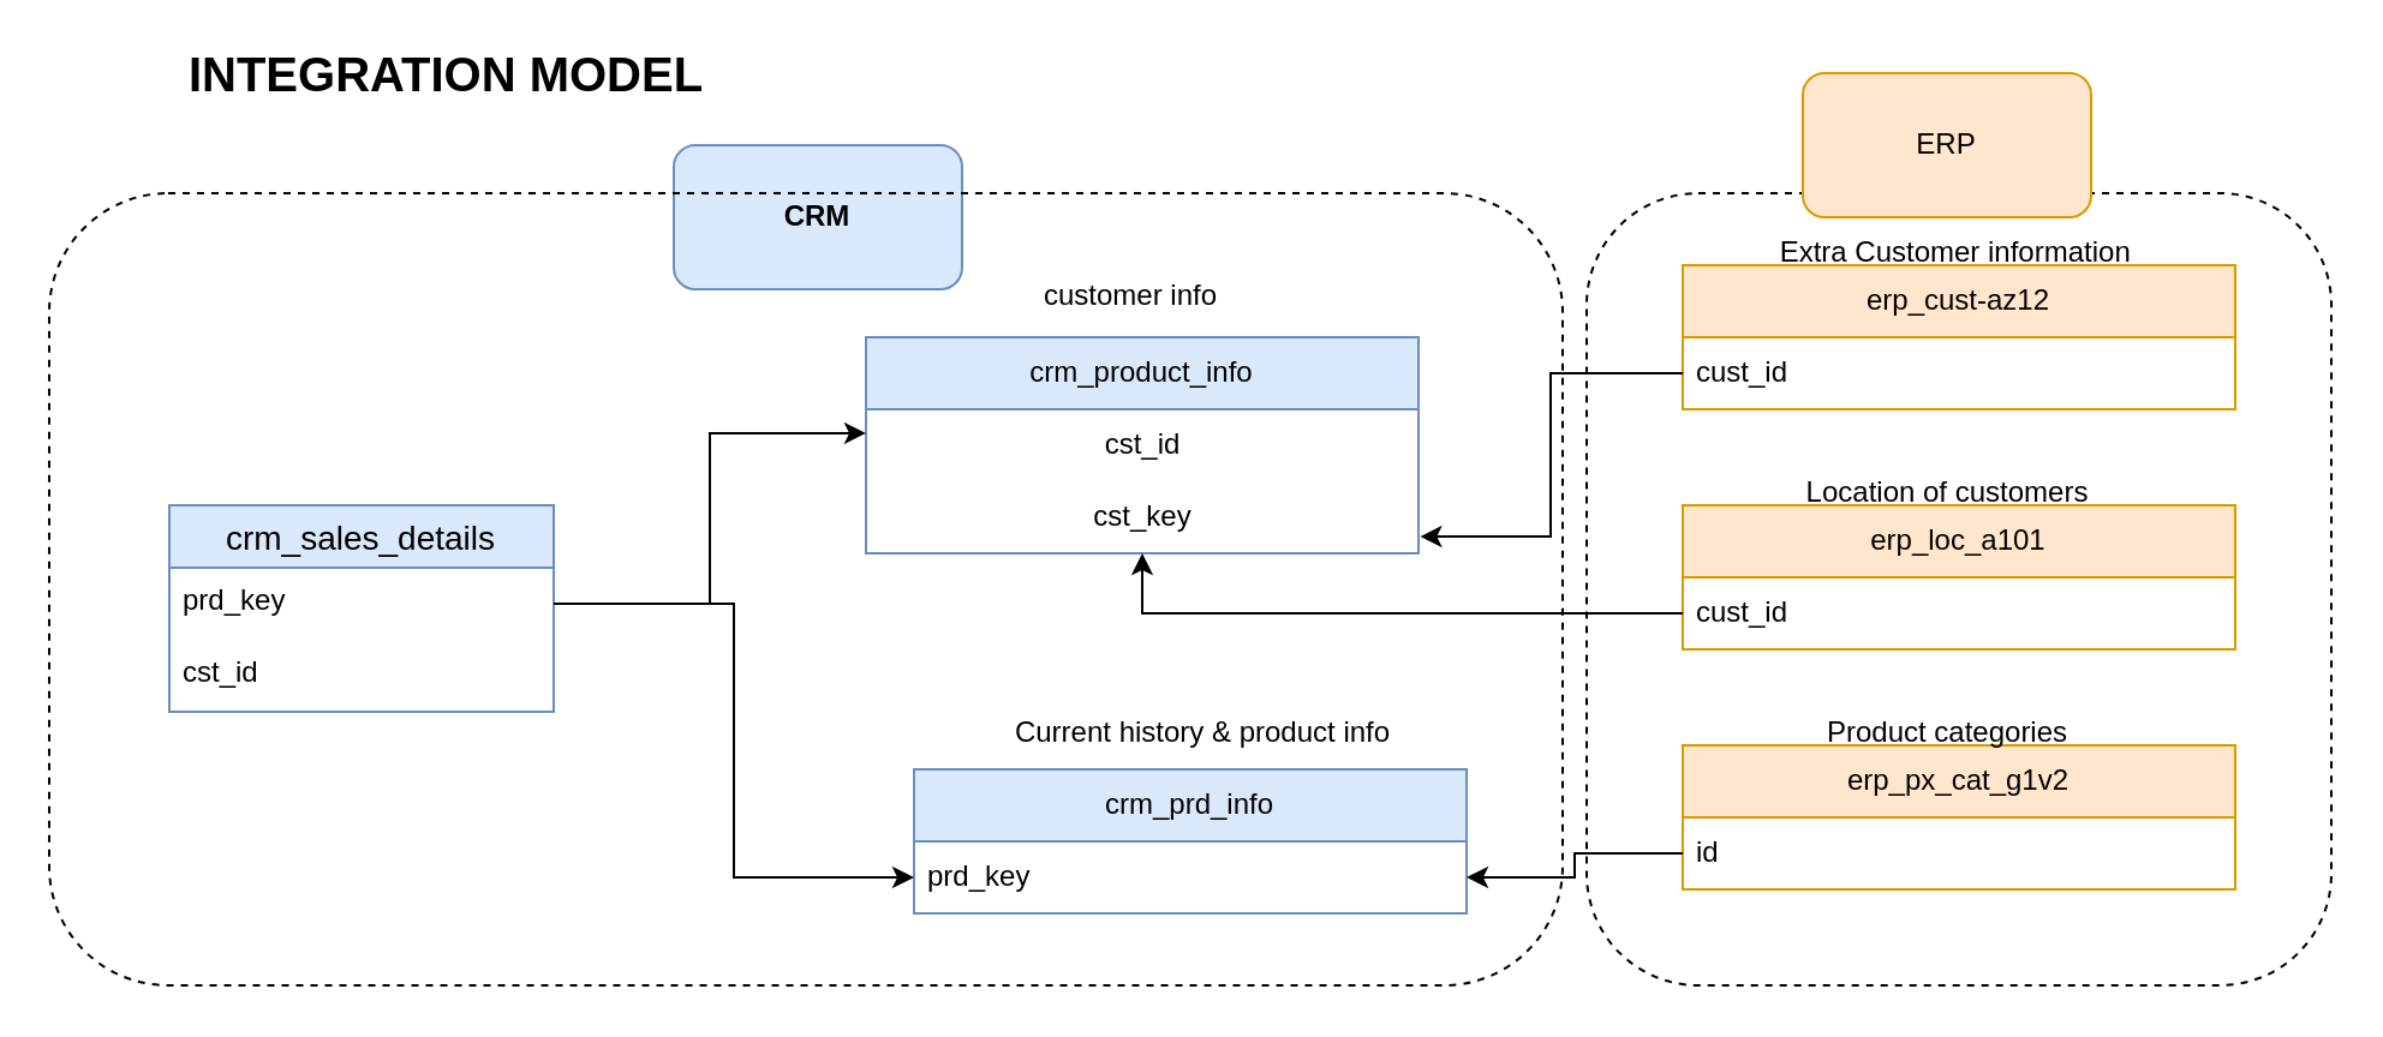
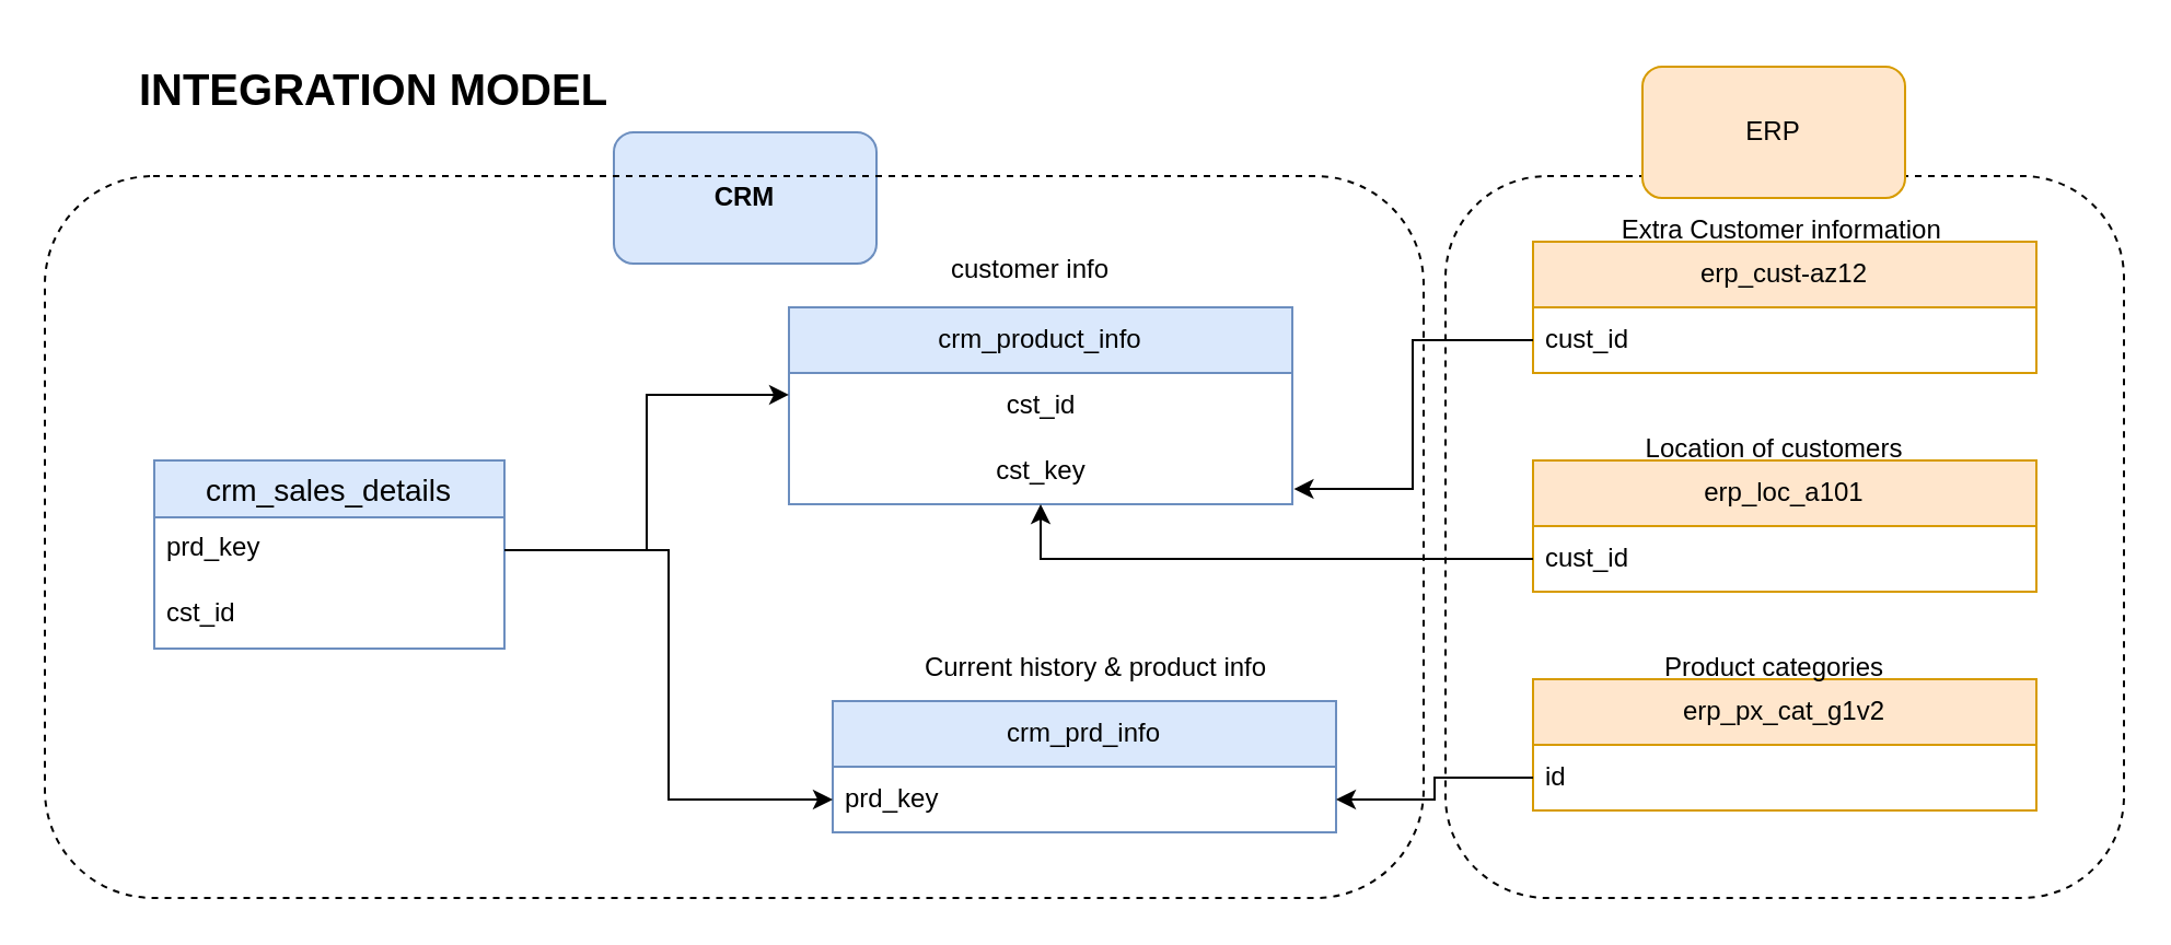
  <mxCell id="0" />
  <mxCell id="1" parent="0" />
- <mxCell id="2" value="&lt;b&gt;&lt;font style=&quot;font-size: 20px;&quot;&gt;INTEGRATION MODEL&lt;/font&gt;&lt;/b&gt;" style="text;html=1;align=center;verticalAlign=middle;resizable=0;points=[];autosize=1;strokeColor=none;fillColor=none;" parent="1" vertex="1"><mxGeometry x="65" y="10" width="240" height="40" as="geometry" /></mxCell>
+ <mxCell id="2" value="&lt;b&gt;&lt;font style=&quot;font-size: 20px;&quot;&gt;INTEGRATION MODEL&lt;/font&gt;&lt;/b&gt;" style="text;html=1;align=center;verticalAlign=middle;resizable=0;points=[];autosize=1;strokeColor=none;fillColor=none;" parent="1" vertex="1"><mxGeometry x="50" y="20" width="240" height="40" as="geometry" /></mxCell>
  <mxCell id="3" value="crm_product_info" style="swimlane;fontStyle=0;childLayout=stackLayout;horizontal=1;startSize=30;horizontalStack=0;resizeParent=1;resizeParentMax=0;resizeLast=0;collapsible=1;marginBottom=0;whiteSpace=wrap;html=1;fillColor=#dae8fc;strokeColor=#6c8ebf;" parent="1" vertex="1"><mxGeometry x="360" y="140" width="230" height="90" as="geometry" /></mxCell>
  <mxCell id="4" value="cst_id" style="text;html=1;align=center;verticalAlign=middle;resizable=0;points=[];autosize=1;strokeColor=none;fillColor=none;" parent="3" vertex="1"><mxGeometry y="30" width="230" height="30" as="geometry" /></mxCell>
  <mxCell id="5" value="cst_key" style="text;html=1;align=center;verticalAlign=middle;resizable=0;points=[];autosize=1;strokeColor=none;fillColor=none;" parent="3" vertex="1"><mxGeometry y="60" width="230" height="30" as="geometry" /></mxCell>
  <mxCell id="6" value="crm_prd_info" style="swimlane;fontStyle=0;childLayout=stackLayout;horizontal=1;startSize=30;horizontalStack=0;resizeParent=1;resizeParentMax=0;resizeLast=0;collapsible=1;marginBottom=0;whiteSpace=wrap;html=1;fillColor=#dae8fc;strokeColor=#6c8ebf;" parent="1" vertex="1"><mxGeometry x="380" y="320" width="230" height="60" as="geometry" /></mxCell>
  <mxCell id="7" value="prd_key" style="text;align=left;verticalAlign=middle;spacingLeft=4;spacingRight=4;overflow=hidden;points=[[0,0.5],[1,0.5]];portConstraint=eastwest;rotatable=0;whiteSpace=wrap;html=1;" parent="6" vertex="1"><mxGeometry y="30" width="230" height="30" as="geometry" /></mxCell>
  <mxCell id="8" value="Current history &amp;amp; product info" style="text;html=1;align=center;verticalAlign=middle;resizable=0;points=[];autosize=1;strokeColor=none;fillColor=none;" parent="1" vertex="1"><mxGeometry x="410" y="290" width="180" height="30" as="geometry" /></mxCell>
  <mxCell id="9" value="crm_sales_details" style="swimlane;fontStyle=0;childLayout=stackLayout;horizontal=1;startSize=26;horizontalStack=0;resizeParent=1;resizeParentMax=0;resizeLast=0;collapsible=1;marginBottom=0;align=center;fontSize=14;fillColor=#dae8fc;strokeColor=#6c8ebf;" parent="1" vertex="1"><mxGeometry x="70" y="210" width="160" height="86" as="geometry" /></mxCell>
  <mxCell id="10" value="prd_key" style="text;strokeColor=none;fillColor=none;spacingLeft=4;spacingRight=4;overflow=hidden;rotatable=0;points=[[0,0.5],[1,0.5]];portConstraint=eastwest;fontSize=12;whiteSpace=wrap;html=1;" parent="9" vertex="1"><mxGeometry y="26" width="160" height="30" as="geometry" /></mxCell>
  <mxCell id="11" value="cst_id" style="text;strokeColor=none;fillColor=none;spacingLeft=4;spacingRight=4;overflow=hidden;rotatable=0;points=[[0,0.5],[1,0.5]];portConstraint=eastwest;fontSize=12;whiteSpace=wrap;html=1;" parent="9" vertex="1"><mxGeometry y="56" width="160" height="30" as="geometry" /></mxCell>
  <mxCell id="12" style="edgeStyle=orthogonalEdgeStyle;rounded=0;orthogonalLoop=1;jettySize=auto;html=1;exitX=1;exitY=0.5;exitDx=0;exitDy=0;" parent="1" source="10" target="7" edge="1"><mxGeometry relative="1" as="geometry" /></mxCell>
  <mxCell id="13" value="erp_px_cat_g1v2" style="swimlane;fontStyle=0;childLayout=stackLayout;horizontal=1;startSize=30;horizontalStack=0;resizeParent=1;resizeParentMax=0;resizeLast=0;collapsible=1;marginBottom=0;whiteSpace=wrap;html=1;fillColor=#ffe6cc;strokeColor=#d79b00;" parent="1" vertex="1"><mxGeometry x="700" y="310" width="230" height="60" as="geometry" /></mxCell>
  <mxCell id="14" value="id" style="text;strokeColor=none;fillColor=none;align=left;verticalAlign=middle;spacingLeft=4;spacingRight=4;overflow=hidden;points=[[0,0.5],[1,0.5]];portConstraint=eastwest;rotatable=0;whiteSpace=wrap;html=1;" parent="13" vertex="1"><mxGeometry y="30" width="230" height="30" as="geometry" /></mxCell>
  <mxCell id="15" value="erp_cust-az12" style="swimlane;fontStyle=0;childLayout=stackLayout;horizontal=1;startSize=30;horizontalStack=0;resizeParent=1;resizeParentMax=0;resizeLast=0;collapsible=1;marginBottom=0;whiteSpace=wrap;html=1;fillColor=#ffe6cc;strokeColor=#d79b00;" parent="1" vertex="1"><mxGeometry x="700" y="110" width="230" height="60" as="geometry" /></mxCell>
  <mxCell id="16" value="cust_id" style="text;strokeColor=none;fillColor=none;align=left;verticalAlign=middle;spacingLeft=4;spacingRight=4;overflow=hidden;points=[[0,0.5],[1,0.5]];portConstraint=eastwest;rotatable=0;whiteSpace=wrap;html=1;" parent="15" vertex="1"><mxGeometry y="30" width="230" height="30" as="geometry" /></mxCell>
  <mxCell id="17" value="erp_loc_a101" style="swimlane;fontStyle=0;childLayout=stackLayout;horizontal=1;startSize=30;horizontalStack=0;resizeParent=1;resizeParentMax=0;resizeLast=0;collapsible=1;marginBottom=0;whiteSpace=wrap;html=1;fillColor=#ffe6cc;strokeColor=#d79b00;" parent="1" vertex="1"><mxGeometry x="700" y="210" width="230" height="60" as="geometry" /></mxCell>
  <mxCell id="18" value="cust_id" style="text;strokeColor=none;fillColor=none;align=left;verticalAlign=middle;spacingLeft=4;spacingRight=4;overflow=hidden;points=[[0,0.5],[1,0.5]];portConstraint=eastwest;rotatable=0;whiteSpace=wrap;html=1;" parent="17" vertex="1"><mxGeometry y="30" width="230" height="30" as="geometry" /></mxCell>
  <mxCell id="19" style="edgeStyle=orthogonalEdgeStyle;rounded=0;orthogonalLoop=1;jettySize=auto;html=1;exitX=1;exitY=0.5;exitDx=0;exitDy=0;entryX=0;entryY=0.333;entryDx=0;entryDy=0;entryPerimeter=0;" parent="1" source="10" target="4" edge="1"><mxGeometry relative="1" as="geometry"><mxPoint x="350" y="190" as="targetPoint" /></mxGeometry></mxCell>
  <mxCell id="20" value="customer info" style="text;html=1;align=center;verticalAlign=middle;resizable=0;points=[];autosize=1;strokeColor=none;fillColor=none;" parent="1" vertex="1"><mxGeometry x="420" y="108" width="100" height="30" as="geometry" /></mxCell>
  <mxCell id="21" value="&lt;b&gt;CRM&lt;/b&gt;" style="text;html=1;align=center;verticalAlign=middle;resizable=0;points=[];autosize=1;strokeColor=none;fillColor=none;" parent="1" vertex="1"><mxGeometry x="310" y="70" width="50" height="30" as="geometry" /></mxCell>
  <mxCell id="22" value="&lt;b&gt;CRM&lt;/b&gt;" style="rounded=1;whiteSpace=wrap;html=1;fillColor=#dae8fc;strokeColor=#6c8ebf;" parent="1" vertex="1"><mxGeometry x="280" y="60" width="120" height="60" as="geometry" /></mxCell>
  <mxCell id="23" value="" style="rounded=1;whiteSpace=wrap;html=1;fillColor=none;dashed=1;" parent="1" vertex="1"><mxGeometry x="20" y="80" width="630" height="330" as="geometry" /></mxCell>
  <mxCell id="24" value="Product categories" style="text;html=1;align=center;verticalAlign=middle;resizable=0;points=[];autosize=1;strokeColor=none;fillColor=none;" parent="1" vertex="1"><mxGeometry x="750" y="290" width="120" height="30" as="geometry" /></mxCell>
  <mxCell id="25" value="Extra Customer information&amp;nbsp;" style="text;html=1;align=center;verticalAlign=middle;resizable=0;points=[];autosize=1;strokeColor=none;fillColor=none;" parent="1" vertex="1"><mxGeometry x="730" y="90" width="170" height="30" as="geometry" /></mxCell>
  <mxCell id="26" value="Location of customers" style="text;html=1;align=center;verticalAlign=middle;resizable=0;points=[];autosize=1;strokeColor=none;fillColor=none;" parent="1" vertex="1"><mxGeometry x="740" y="190" width="140" height="30" as="geometry" /></mxCell>
  <mxCell id="27" style="edgeStyle=orthogonalEdgeStyle;rounded=0;orthogonalLoop=1;jettySize=auto;html=1;exitX=0;exitY=0.5;exitDx=0;exitDy=0;entryX=1.003;entryY=0.767;entryDx=0;entryDy=0;entryPerimeter=0;" parent="1" source="16" target="5" edge="1"><mxGeometry relative="1" as="geometry" /></mxCell>
  <mxCell id="28" style="edgeStyle=orthogonalEdgeStyle;rounded=0;orthogonalLoop=1;jettySize=auto;html=1;exitX=0;exitY=0.5;exitDx=0;exitDy=0;" parent="1" source="18" target="3" edge="1"><mxGeometry relative="1" as="geometry" /></mxCell>
  <mxCell id="29" style="edgeStyle=orthogonalEdgeStyle;rounded=0;orthogonalLoop=1;jettySize=auto;html=1;exitX=0;exitY=0.5;exitDx=0;exitDy=0;" parent="1" source="14" target="7" edge="1"><mxGeometry relative="1" as="geometry" /></mxCell>
  <mxCell id="30" value="" style="rounded=1;whiteSpace=wrap;html=1;dashed=1;fillColor=none;" parent="1" vertex="1"><mxGeometry x="660" y="80" width="310" height="330" as="geometry" /></mxCell>
  <mxCell id="31" value="ERP" style="rounded=1;whiteSpace=wrap;html=1;fillColor=#ffe6cc;strokeColor=#d79b00;" parent="1" vertex="1"><mxGeometry x="750" y="30" width="120" height="60" as="geometry" /></mxCell>
